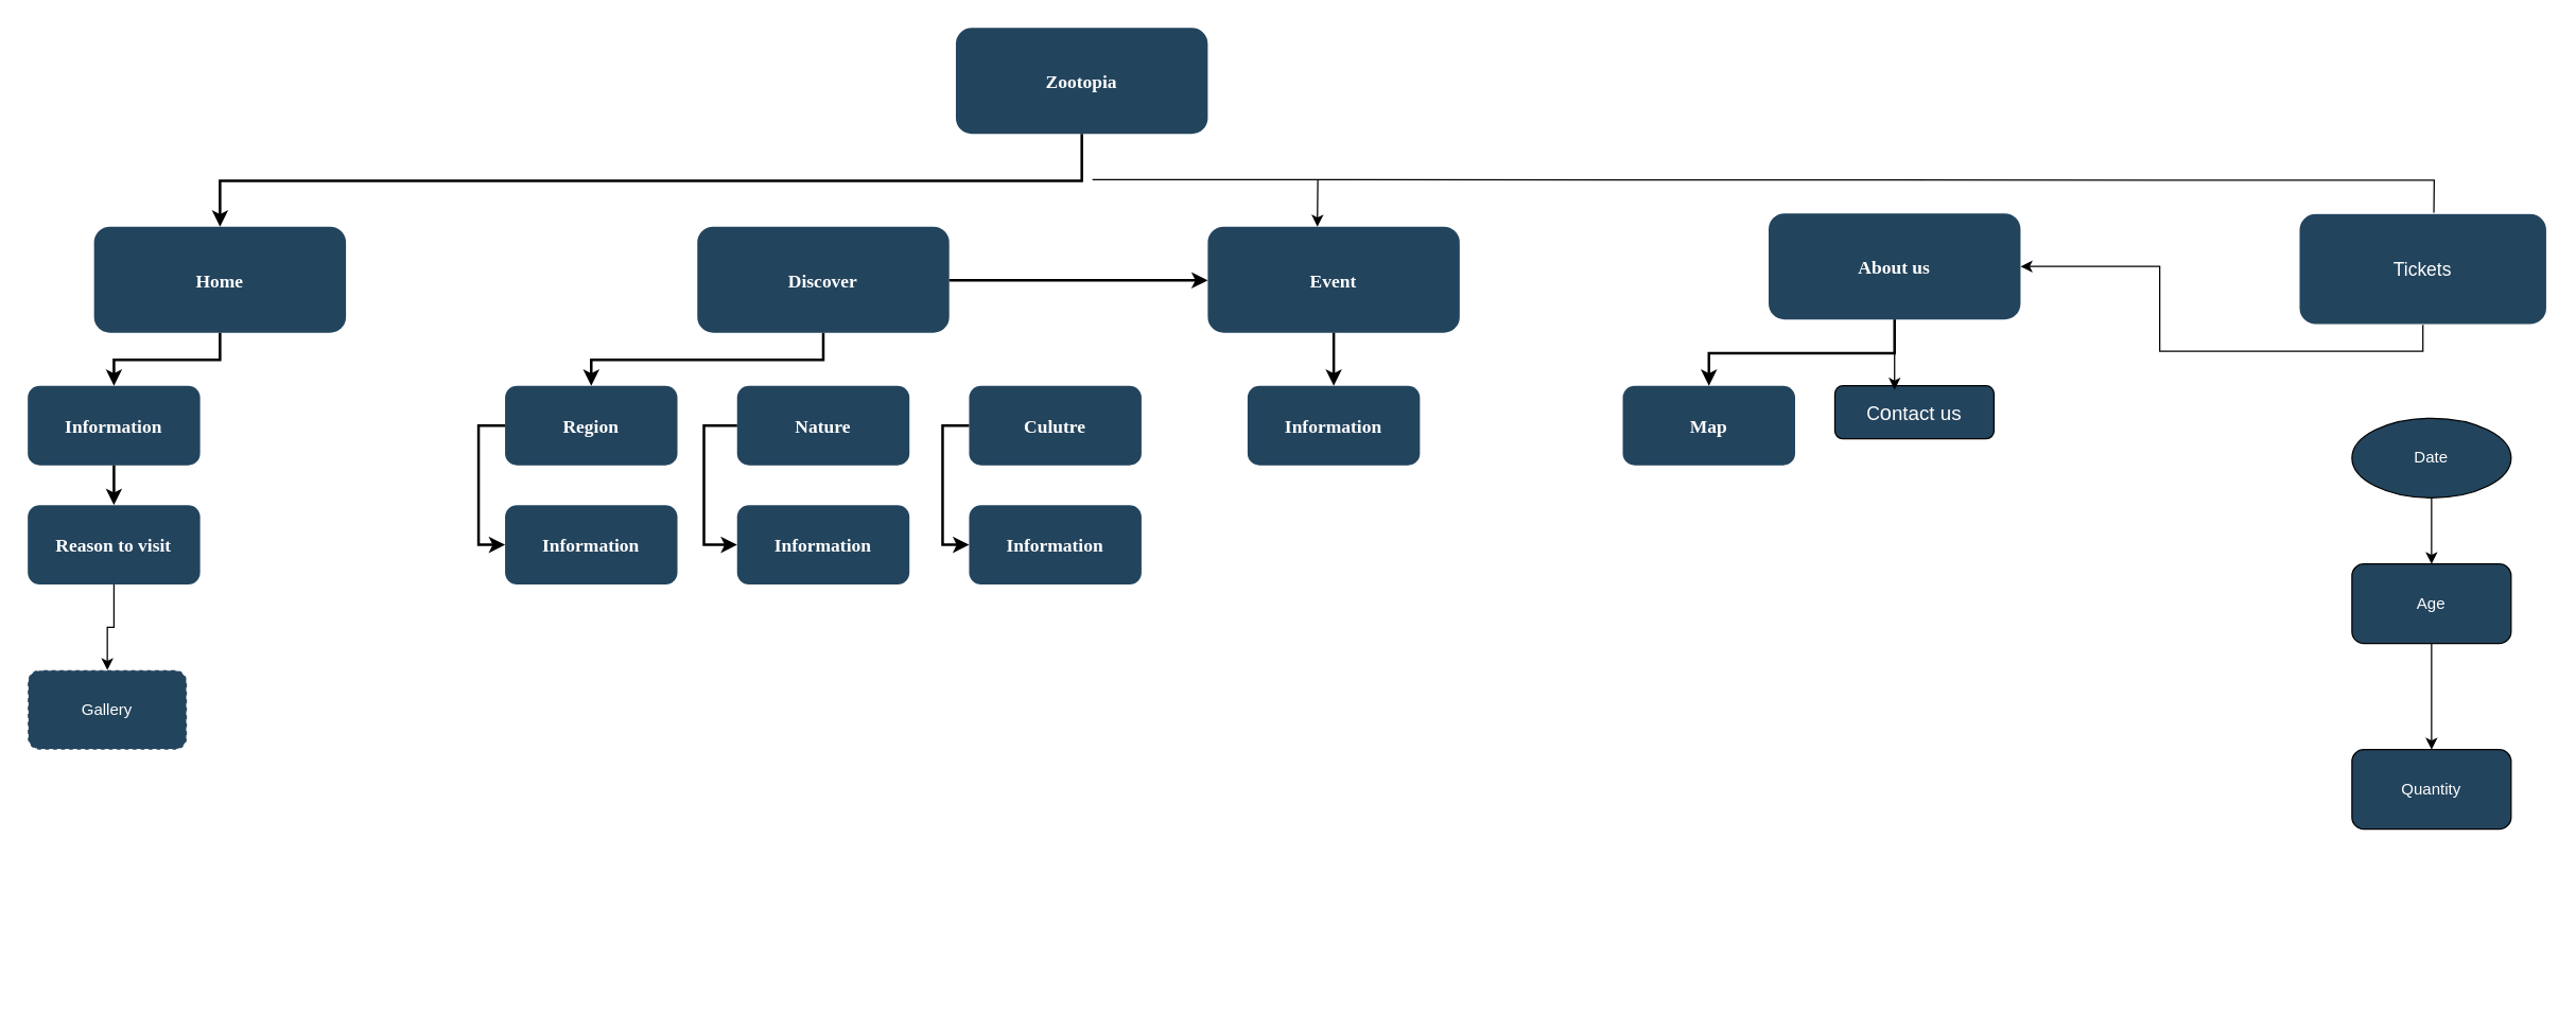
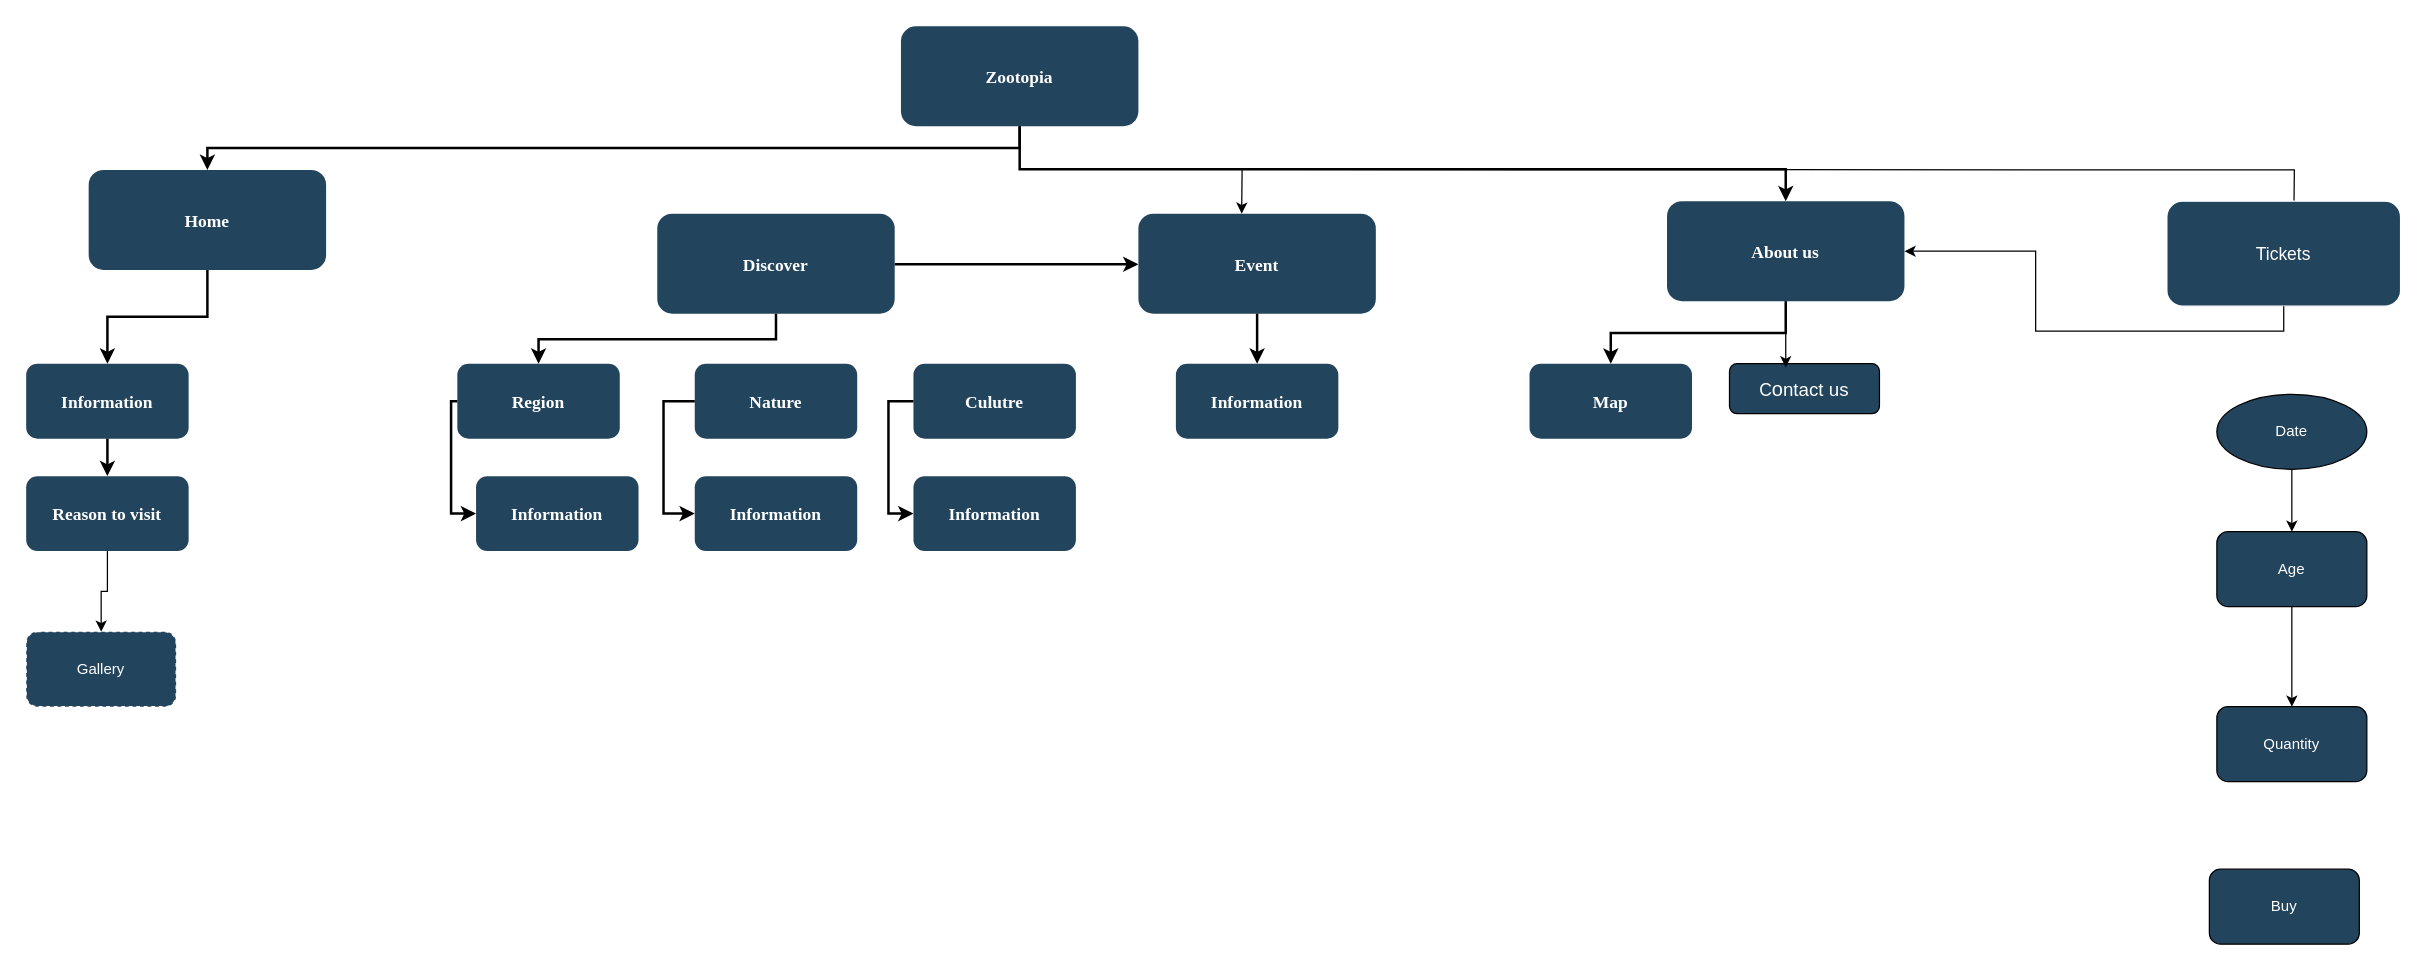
  <mxCell id="0" />
  <mxCell id="1" parent="0" />
  <mxCell id="2" style="edgeStyle=orthogonalEdgeStyle;rounded=0;orthogonalLoop=1;jettySize=auto;html=1;exitX=0.5;exitY=1;exitDx=0;exitDy=0;entryX=0.5;entryY=0;entryDx=0;entryDy=0;fillColor=#ffe6cc;strokeColor=#000000;" parent="1" edge="1"><mxGeometry relative="1" as="geometry"><mxPoint x="823" y="135" as="sourcePoint" /><mxPoint x="1834.5" y="185" as="targetPoint" /></mxGeometry></mxCell>
  <mxCell id="3" value="Zootopia" style="rounded=1;fillColor=#23445D;gradientColor=none;strokeColor=none;fontColor=#FFFFFF;fontStyle=1;fontFamily=Tahoma;fontSize=14;" parent="1" vertex="1"><mxGeometry x="720" y="20.5" width="190" height="80" as="geometry" /></mxCell>
  <mxCell id="4" value="About us" style="rounded=1;fillColor=#23445D;gradientColor=none;strokeColor=none;fontColor=#FFFFFF;fontStyle=1;fontFamily=Tahoma;fontSize=14;" parent="1" vertex="1"><mxGeometry x="1333" y="160.5" width="190" height="80" as="geometry" /></mxCell>
+ <mxCell id="5" value="" style="edgeStyle=elbowEdgeStyle;elbow=vertical;strokeWidth=2;rounded=0;" parent="1" source="3" target="4" edge="1"><mxGeometry x="337" y="215.5" width="100" height="100" as="geometry"><mxPoint x="300" y="150.5" as="sourcePoint" /><mxPoint x="400" y="50.5" as="targetPoint" /><Array as="points"><mxPoint x="1063" y="135" /><mxPoint x="1420" y="135" /></Array></mxGeometry></mxCell>
  <mxCell id="6" style="edgeStyle=orthogonalEdgeStyle;rounded=0;orthogonalLoop=1;jettySize=auto;html=1;exitX=0.5;exitY=0;exitDx=0;exitDy=0;" parent="1" source="7" edge="1"><mxGeometry relative="1" as="geometry"><mxPoint x="1004.882" y="170.353" as="targetPoint" /></mxGeometry></mxCell>
  <mxCell id="7" value="Event" style="rounded=1;fillColor=#23445D;gradientColor=none;strokeColor=none;fontColor=#FFFFFF;fontStyle=1;fontFamily=Tahoma;fontSize=14;" parent="1" vertex="1"><mxGeometry x="910" y="170.5" width="190" height="80" as="geometry" /></mxCell>
  <mxCell id="8" value="Discover" style="rounded=1;fillColor=#23445D;gradientColor=none;strokeColor=none;fontColor=#FFFFFF;fontStyle=1;fontFamily=Tahoma;fontSize=14;" parent="1" vertex="1"><mxGeometry x="525" y="170.5" width="190" height="80" as="geometry" /></mxCell>
- <mxCell id="9" value="Home" style="rounded=1;fillColor=#23445D;gradientColor=none;strokeColor=none;fontColor=#FFFFFF;fontStyle=1;fontFamily=Tahoma;fontSize=14;" parent="1" vertex="1"><mxGeometry x="70" y="170.5" width="190" height="80" as="geometry" /></mxCell>
+ <mxCell id="9" value="Home" style="rounded=1;fillColor=#23445D;gradientColor=none;strokeColor=none;fontColor=#FFFFFF;fontStyle=1;fontFamily=Tahoma;fontSize=14;" parent="1" vertex="1"><mxGeometry x="70" y="135.5" width="190" height="80" as="geometry" /></mxCell>
  <mxCell id="10" value="Information" style="rounded=1;fillColor=#23445D;gradientColor=none;strokeColor=none;fontColor=#FFFFFF;fontStyle=1;fontFamily=Tahoma;fontSize=14;" parent="1" vertex="1"><mxGeometry x="20" y="290.5" width="130" height="60" as="geometry" /></mxCell>
  <mxCell id="11" style="edgeStyle=orthogonalEdgeStyle;rounded=0;orthogonalLoop=1;jettySize=auto;html=1;exitX=0.5;exitY=1;exitDx=0;exitDy=0;entryX=0.5;entryY=0;entryDx=0;entryDy=0;" parent="1" source="12" target="32" edge="1"><mxGeometry relative="1" as="geometry" /></mxCell>
  <mxCell id="12" value="Reason to visit" style="rounded=1;fillColor=#23445D;gradientColor=none;strokeColor=none;fontColor=#FFFFFF;fontStyle=1;fontFamily=Tahoma;fontSize=14;" parent="1" vertex="1"><mxGeometry x="20" y="380.5" width="130" height="60" as="geometry" /></mxCell>
- <mxCell id="13" value="Region" style="rounded=1;fillColor=#23445D;gradientColor=none;strokeColor=none;fontColor=#FFFFFF;fontStyle=1;fontFamily=Tahoma;fontSize=14;" parent="1" vertex="1"><mxGeometry x="380" y="290.5" width="130" height="60" as="geometry" /></mxCell>
+ <mxCell id="13" value="Region" style="rounded=1;fillColor=#23445D;gradientColor=none;strokeColor=none;fontColor=#FFFFFF;fontStyle=1;fontFamily=Tahoma;fontSize=14;" parent="1" vertex="1"><mxGeometry x="365" y="290.5" width="130" height="60" as="geometry" /></mxCell>
  <mxCell id="14" value="Information" style="rounded=1;fillColor=#23445D;gradientColor=none;strokeColor=none;fontColor=#FFFFFF;fontStyle=1;fontFamily=Tahoma;fontSize=14;" parent="1" vertex="1"><mxGeometry x="380" y="380.5" width="130" height="60" as="geometry" /></mxCell>
  <mxCell id="15" value="Nature" style="rounded=1;fillColor=#23445D;gradientColor=none;strokeColor=none;fontColor=#FFFFFF;fontStyle=1;fontFamily=Tahoma;fontSize=14;" parent="1" vertex="1"><mxGeometry x="555" y="290.5" width="130" height="60" as="geometry" /></mxCell>
  <mxCell id="16" value="Information" style="rounded=1;fillColor=#23445D;gradientColor=none;strokeColor=none;fontColor=#FFFFFF;fontStyle=1;fontFamily=Tahoma;fontSize=14;" parent="1" vertex="1"><mxGeometry x="555" y="380.5" width="130" height="60" as="geometry" /></mxCell>
  <mxCell id="17" value="Culutre" style="rounded=1;fillColor=#23445D;gradientColor=none;strokeColor=none;fontColor=#FFFFFF;fontStyle=1;fontFamily=Tahoma;fontSize=14;" parent="1" vertex="1"><mxGeometry x="730" y="290.5" width="130" height="60" as="geometry" /></mxCell>
  <mxCell id="18" value="Information" style="rounded=1;fillColor=#23445D;gradientColor=none;strokeColor=none;fontColor=#FFFFFF;fontStyle=1;fontFamily=Tahoma;fontSize=14;" parent="1" vertex="1"><mxGeometry x="730" y="380.5" width="130" height="60" as="geometry" /></mxCell>
  <mxCell id="19" value="Information" style="rounded=1;fillColor=#23445D;gradientColor=none;strokeColor=none;fontColor=#FFFFFF;fontStyle=1;fontFamily=Tahoma;fontSize=14;" parent="1" vertex="1"><mxGeometry x="940" y="290.5" width="130" height="60" as="geometry" /></mxCell>
  <mxCell id="20" value="Map" style="rounded=1;fillColor=#23445D;gradientColor=none;strokeColor=none;fontColor=#FFFFFF;fontStyle=1;fontFamily=Tahoma;fontSize=14;" parent="1" vertex="1"><mxGeometry x="1223" y="290.5" width="130" height="60" as="geometry" /></mxCell>
  <mxCell id="21" value="" style="edgeStyle=elbowEdgeStyle;elbow=vertical;strokeWidth=2;rounded=0;" parent="1" source="3" target="9" edge="1"><mxGeometry x="-23" y="135.5" width="100" height="100" as="geometry"><mxPoint x="-60" y="70.5" as="sourcePoint" /><mxPoint x="40" y="-29.5" as="targetPoint" /></mxGeometry></mxCell>
  <mxCell id="22" value="" style="edgeStyle=elbowEdgeStyle;elbow=vertical;strokeWidth=2;rounded=0;" parent="1" source="9" target="10" edge="1"><mxGeometry x="-23" y="135.5" width="100" height="100" as="geometry"><mxPoint x="-60" y="70.5" as="sourcePoint" /><mxPoint x="40" y="-29.5" as="targetPoint" /></mxGeometry></mxCell>
  <mxCell id="23" value="" style="edgeStyle=elbowEdgeStyle;elbow=horizontal;strokeWidth=2;rounded=0;" parent="1" source="13" target="14" edge="1"><mxGeometry x="-23" y="135.5" width="100" height="100" as="geometry"><mxPoint x="-60" y="70.5" as="sourcePoint" /><mxPoint x="40" y="-29.5" as="targetPoint" /><Array as="points"><mxPoint x="360" y="370.5" /></Array></mxGeometry></mxCell>
  <mxCell id="24" value="" style="edgeStyle=elbowEdgeStyle;elbow=horizontal;strokeWidth=2;rounded=0;" parent="1" source="15" target="16" edge="1"><mxGeometry x="-23" y="135.5" width="100" height="100" as="geometry"><mxPoint x="-60" y="70.5" as="sourcePoint" /><mxPoint x="40" y="-29.5" as="targetPoint" /><Array as="points"><mxPoint x="530" y="370.5" /></Array></mxGeometry></mxCell>
  <mxCell id="25" value="" style="edgeStyle=elbowEdgeStyle;elbow=horizontal;strokeWidth=2;rounded=0;" parent="1" source="17" target="18" edge="1"><mxGeometry x="-23" y="135.5" width="100" height="100" as="geometry"><mxPoint x="-60" y="70.5" as="sourcePoint" /><mxPoint x="40" y="-29.5" as="targetPoint" /><Array as="points"><mxPoint x="710" y="370.5" /></Array></mxGeometry></mxCell>
  <mxCell id="26" value="" style="edgeStyle=elbowEdgeStyle;elbow=vertical;strokeWidth=2;rounded=0;" parent="1" source="8" target="13" edge="1"><mxGeometry x="-23" y="135.5" width="100" height="100" as="geometry"><mxPoint x="-60" y="70.5" as="sourcePoint" /><mxPoint x="40" y="-29.5" as="targetPoint" /></mxGeometry></mxCell>
  <mxCell id="27" value="" style="edgeStyle=elbowEdgeStyle;elbow=vertical;strokeWidth=2;rounded=0;" parent="1" source="8" target="7" edge="1"><mxGeometry x="-23" y="135.5" width="100" height="100" as="geometry"><mxPoint x="-60" y="70.5" as="sourcePoint" /><mxPoint x="40" y="-29.5" as="targetPoint" /></mxGeometry></mxCell>
  <mxCell id="28" value="" style="edgeStyle=elbowEdgeStyle;elbow=vertical;strokeWidth=2;rounded=0;" parent="1" source="7" target="19" edge="1"><mxGeometry x="-23" y="135.5" width="100" height="100" as="geometry"><mxPoint x="-60" y="70.5" as="sourcePoint" /><mxPoint x="40" y="-29.5" as="targetPoint" /></mxGeometry></mxCell>
  <mxCell id="29" value="" style="edgeStyle=elbowEdgeStyle;elbow=vertical;strokeWidth=2;rounded=0;" parent="1" source="4" target="20" edge="1"><mxGeometry x="-23" y="135.5" width="100" height="100" as="geometry"><mxPoint x="-60" y="70.5" as="sourcePoint" /><mxPoint x="40" y="-29.5" as="targetPoint" /><Array as="points"><mxPoint x="1428" y="266" /></Array></mxGeometry></mxCell>
  <mxCell id="30" value="" style="edgeStyle=elbowEdgeStyle;elbow=vertical;rounded=0;strokeWidth=2;" parent="1" source="10" target="12" edge="1"><mxGeometry x="-23" y="135.5" width="100" height="100" as="geometry"><mxPoint x="-60" y="70.5" as="sourcePoint" /><mxPoint x="40" y="-29.5" as="targetPoint" /></mxGeometry></mxCell>
  <mxCell id="31" value="&lt;font color=&quot;#ffffff&quot;&gt;&lt;span style=&quot;font-size: 14px;&quot;&gt;Tickets&lt;/span&gt;&lt;/font&gt;" style="rounded=1;whiteSpace=wrap;html=1;fillColor=#23445D;strokeColor=#FFFFFF;" parent="1" vertex="1"><mxGeometry x="1733" y="160.5" width="187" height="84" as="geometry" /></mxCell>
  <mxCell id="32" value="&lt;font color=&quot;#ffffff&quot;&gt;Gallery&lt;/font&gt;" style="rounded=1;whiteSpace=wrap;html=1;fillColor=#23445D;strokeColor=#FFFFFF;dashed=1;" parent="1" vertex="1"><mxGeometry x="20" y="505" width="120" height="60" as="geometry" /></mxCell>
  <mxCell id="33" value="" style="endArrow=classic;html=1;rounded=0;entryX=0.435;entryY=-0.105;entryDx=0;entryDy=0;entryPerimeter=0;" parent="1" edge="1"><mxGeometry width="50" height="50" relative="1" as="geometry"><mxPoint x="993" y="135" as="sourcePoint" /><mxPoint x="992.65" y="170.5" as="targetPoint" /></mxGeometry></mxCell>
  <mxCell id="34" style="edgeStyle=orthogonalEdgeStyle;rounded=0;orthogonalLoop=1;jettySize=auto;html=1;exitX=0.5;exitY=1;exitDx=0;exitDy=0;" parent="1" source="35" target="37" edge="1"><mxGeometry relative="1" as="geometry" /></mxCell>
  <mxCell id="35" value="&lt;font color=&quot;#ffffff&quot;&gt;Date&lt;/font&gt;" style="ellipse;whiteSpace=wrap;html=1;fillColor=#23445D;" parent="1" vertex="1"><mxGeometry x="1773" y="315" width="120" height="60" as="geometry" /></mxCell>
  <mxCell id="36" style="edgeStyle=orthogonalEdgeStyle;rounded=0;orthogonalLoop=1;jettySize=auto;html=1;exitX=0.5;exitY=1;exitDx=0;exitDy=0;" parent="1" source="37" target="38" edge="1"><mxGeometry relative="1" as="geometry" /></mxCell>
  <mxCell id="37" value="&lt;font color=&quot;#ffffff&quot;&gt;Age&lt;/font&gt;" style="rounded=1;whiteSpace=wrap;html=1;fillColor=#23445D;" parent="1" vertex="1"><mxGeometry x="1773" y="425" width="120" height="60" as="geometry" /></mxCell>
  <mxCell id="38" value="&lt;font color=&quot;#ffffff&quot;&gt;Quantity&lt;/font&gt;" style="rounded=1;whiteSpace=wrap;html=1;fillColor=#23445D;" parent="1" vertex="1"><mxGeometry x="1773" y="565" width="120" height="60" as="geometry" /></mxCell>
+ <mxCell id="39" value="&lt;font color=&quot;#ffffff&quot;&gt;Buy&lt;/font&gt;" style="rounded=1;whiteSpace=wrap;html=1;fillColor=#23445D;" parent="1" vertex="1"><mxGeometry x="1767" y="695" width="120" height="60" as="geometry" /></mxCell>
  <mxCell id="40" style="edgeStyle=orthogonalEdgeStyle;rounded=0;orthogonalLoop=1;jettySize=auto;html=1;exitX=0.5;exitY=1;exitDx=0;exitDy=0;" parent="1" source="31" target="4" edge="1"><mxGeometry relative="1" as="geometry"><mxPoint x="1826" y="305" as="targetPoint" /></mxGeometry></mxCell>
  <mxCell id="41" value="&lt;font style=&quot;font-size: 14px;&quot; color=&quot;#ffffff&quot;&gt;C&lt;/font&gt;&lt;font style=&quot;font-size: 16px;&quot; color=&quot;#ffffff&quot;&gt;o&lt;/font&gt;&lt;font style=&quot;font-size: 15px;&quot; color=&quot;#ffffff&quot;&gt;ntact us&lt;/font&gt;" style="rounded=1;whiteSpace=wrap;html=1;fillColor=#23445D;strokeColor=#000000;" vertex="1" parent="1"><mxGeometry x="1383" y="290.5" width="120" height="40" as="geometry" /></mxCell>
  <mxCell id="42" style="edgeStyle=orthogonalEdgeStyle;rounded=0;orthogonalLoop=1;jettySize=auto;html=1;exitX=0.5;exitY=1;exitDx=0;exitDy=0;entryX=0.375;entryY=0.075;entryDx=0;entryDy=0;entryPerimeter=0;" edge="1" parent="1" source="4" target="41"><mxGeometry relative="1" as="geometry" /></mxCell>
